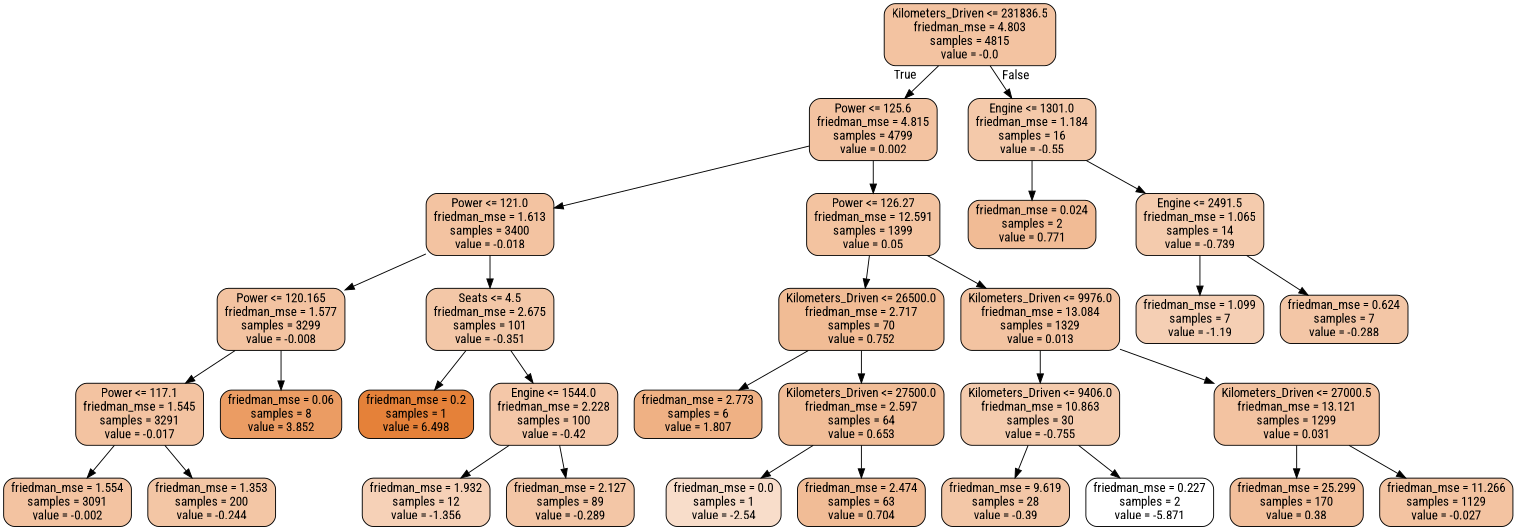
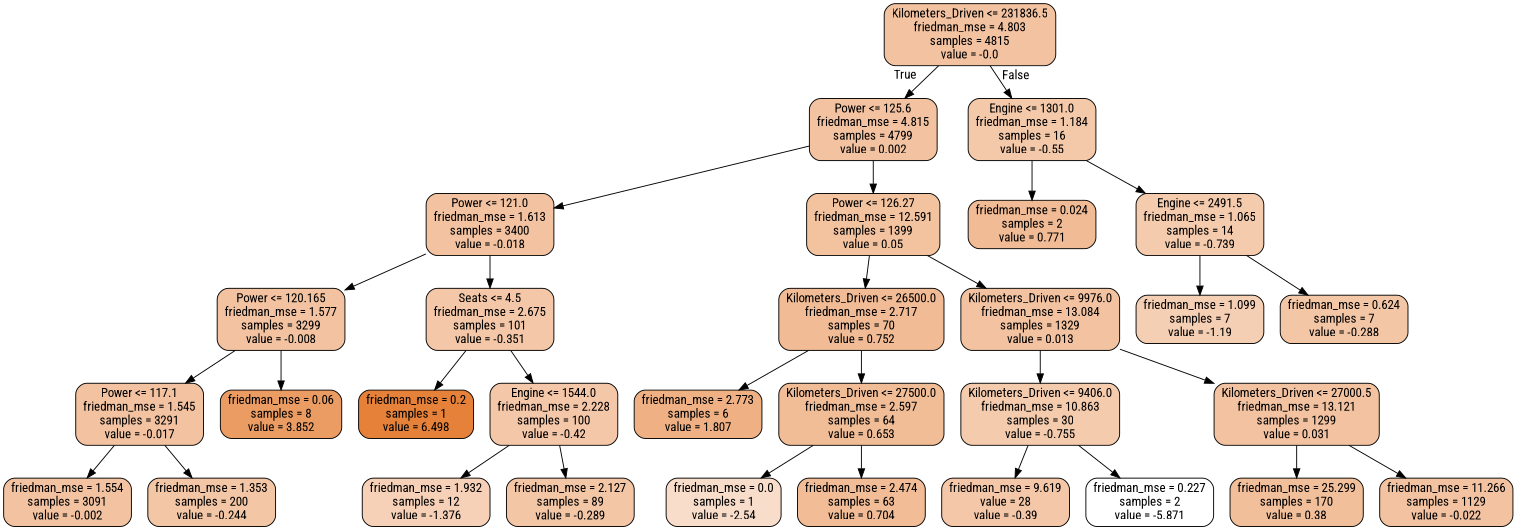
  digraph {
    fontname="Roboto Condensed"
    node [color=black fillcolor="#f3c3a1" fontname="Roboto Condensed" shape=box style="filled, rounded"]
    edge [fontname="Roboto Condensed"]
    n1 [label="Kilometers_Driven <= 231836.5\nfriedman_mse = 4.803\nsamples = 4815\nvalue = -0.0"]
    n2 [label="Power <= 125.6\nfriedman_mse = 4.815\nsamples = 4799\nvalue = 0.002"]
    n3 [fillcolor="#f4c9aa" label="Engine <= 1301.0\nfriedman_mse = 1.184\nsamples = 16\nvalue = -0.55"]
    n4 [label="Power <= 121.0\nfriedman_mse = 1.613\nsamples = 3400\nvalue = -0.018"]
    n5 [fillcolor="#f3c3a0" label="Power <= 126.27\nfriedman_mse = 12.591\nsamples = 1399\nvalue = 0.05"]
    n6 [fillcolor="#f1bb95" label="friedman_mse = 0.024\nsamples = 2\nvalue = 0.771"]
    n7 [fillcolor="#f4cbad" label="Engine <= 2491.5\nfriedman_mse = 1.065\nsamples = 14\nvalue = -0.739"]
    n8 [label="Power <= 120.165\nfriedman_mse = 1.577\nsamples = 3299\nvalue = -0.008"]
    n9 [fillcolor="#f3c7a7" label="Seats <= 4.5\nfriedman_mse = 2.675\nsamples = 101\nvalue = -0.351"]
    n10 [fillcolor="#f1bc95" label="Kilometers_Driven <= 26500.0\nfriedman_mse = 2.717\nsamples = 70\nvalue = 0.752"]
    n11 [label="Kilometers_Driven <= 9976.0\nfriedman_mse = 13.084\nsamples = 1329\nvalue = 0.013"]
    n12 [label="Power <= 117.1\nfriedman_mse = 1.545\nsamples = 3291\nvalue = -0.017"]
    n13 [fillcolor="#eb9c63" label="friedman_mse = 0.06\nsamples = 8\nvalue = 3.852"]
    n14 [fillcolor="#e58139" label="friedman_mse = 0.2\nsamples = 1\nvalue = 6.498"]
    n15 [fillcolor="#f4c7a8" label="Engine <= 1544.0\nfriedman_mse = 2.228\nsamples = 100\nvalue = -0.42"]
    n16 [label="friedman_mse = 1.554\nsamples = 3091\nvalue = -0.002"]
    n17 [fillcolor="#f3c6a5" label="friedman_mse = 1.353\nsamples = 200\nvalue = -0.244"]
-   n18 [fillcolor="#f6d1b7" label="friedman_mse = 1.932\nsamples = 12\nvalue = -1.356"]
+   n18 [fillcolor="#f6d1b7" label="friedman_mse = 1.932\nsamples = 12\nvalue = -1.376"]
    n19 [fillcolor="#f3c6a6" label="friedman_mse = 2.127\nsamples = 89\nvalue = -0.289"]
    n20 [fillcolor="#efb184" label="friedman_mse = 2.773\nsamples = 6\nvalue = 1.807"]
    n21 [fillcolor="#f1bd97" label="Kilometers_Driven <= 27500.0\nfriedman_mse = 2.597\nsamples = 64\nvalue = 0.653"]
    n22 [fillcolor="#f4cbad" label="Kilometers_Driven <= 9406.0\nfriedman_mse = 10.863\nsamples = 30\nvalue = -0.755"]
    n23 [label="Kilometers_Driven <= 27000.5\nfriedman_mse = 13.121\nsamples = 1299\nvalue = 0.031"]
    n24 [fillcolor="#f8ddca" label="friedman_mse = 0.0\nsamples = 1\nvalue = -2.54"]
    n25 [fillcolor="#f1bc96" label="friedman_mse = 2.474\nsamples = 63\nvalue = 0.704"]
-   n26 [fillcolor="#f3c7a7" label="friedman_mse = 9.619\nsamples = 28\nvalue = -0.39"]
+   n26 [fillcolor="#f3c7a7" label="friedman_mse = 9.619\nvalue = 28\nvalue = -0.39"]
    n27 [fillcolor="#ffffff" label="friedman_mse = 0.227\nsamples = 2\nvalue = -5.871"]
    n28 [fillcolor="#f2bf9b" label="friedman_mse = 25.299\nsamples = 170\nvalue = 0.38"]
-   n29 [label="friedman_mse = 11.266\nsamples = 1129\nvalue = -0.027"]
+   n29 [label="friedman_mse = 11.266\nsamples = 1129\nvalue = -0.022"]
    n30 [fillcolor="#f5cfb4" label="friedman_mse = 1.099\nsamples = 7\nvalue = -1.19"]
    n31 [fillcolor="#f3c6a6" label="friedman_mse = 0.624\nsamples = 7\nvalue = -0.288"]
    n1 -> n2 [headlabel=True labelangle=45 labeldistance=2.5]
    n1 -> n3 [headlabel=False labelangle=-45 labeldistance=2.5]
    n2 -> n4
    n2 -> n5
    n3 -> n6
    n3 -> n7
    n4 -> n8
    n4 -> n9
    n5 -> n10
    n5 -> n11
    n7 -> n30
    n7 -> n31
    n8 -> n12
    n8 -> n13
    n9 -> n14
    n9 -> n15
    n10 -> n20
    n10 -> n21
    n11 -> n22
    n11 -> n23
    n12 -> n16
    n12 -> n17
    n15 -> n18
    n15 -> n19
    n21 -> n24
    n21 -> n25
    n22 -> n26
    n22 -> n27
    n23 -> n28
    n23 -> n29
  }
